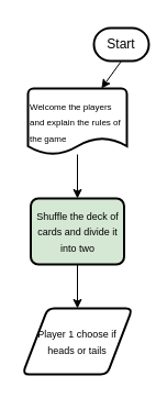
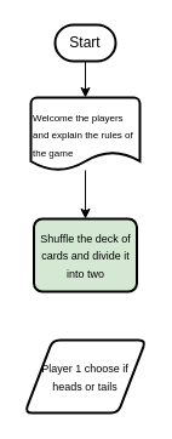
  <mxCell id="0" />
  <mxCell id="1" parent="0" />
- <mxCell id="2" value="Start" style="strokeWidth=2;html=1;shape=mxgraph.flowchart.terminator;whiteSpace=wrap;" parent="1" vertex="1"><mxGeometry x="85" y="25" width="50" height="30" as="geometry" /></mxCell>
+ <mxCell id="2" value="Start" style="strokeWidth=2;html=1;shape=mxgraph.flowchart.terminator;whiteSpace=wrap;" parent="1" vertex="1"><mxGeometry x="45" y="20" width="50" height="30" as="geometry" /></mxCell>
  <mxCell id="3" value="" style="edgeStyle=orthogonalEdgeStyle;rounded=0;orthogonalLoop=1;jettySize=auto;html=1;" edge="1" parent="1" source="4" target="7"><mxGeometry relative="1" as="geometry" /></mxCell>
  <mxCell id="4" value="&lt;font style=&quot;font-size: 8px&quot;&gt;Welcome the players and explain the rules of the game&lt;/font&gt;" style="strokeWidth=2;html=1;shape=mxgraph.flowchart.document2;whiteSpace=wrap;size=0.25;align=left;" vertex="1" parent="1"><mxGeometry x="25" y="80" width="90" height="60" as="geometry" /></mxCell>
  <mxCell id="5" value="" style="endArrow=classic;html=1;exitX=0.5;exitY=1;exitDx=0;exitDy=0;exitPerimeter=0;" edge="1" parent="1" source="2" target="4"><mxGeometry width="50" height="50" relative="1" as="geometry"><mxPoint x="405" y="310" as="sourcePoint" /><mxPoint x="455" y="260" as="targetPoint" /></mxGeometry></mxCell>
- <mxCell id="6" value="" style="edgeStyle=orthogonalEdgeStyle;rounded=0;orthogonalLoop=1;jettySize=auto;html=1;" edge="1" parent="1" source="7" target="8"><mxGeometry relative="1" as="geometry" /></mxCell>
  <mxCell id="7" value="&lt;span style=&quot;font-size: 9px&quot;&gt;Shuffle the deck of cards and divide it into two&lt;/span&gt;" style="rounded=1;whiteSpace=wrap;html=1;absoluteArcSize=1;arcSize=14;strokeWidth=2;fillColor=#d5e8d4;" vertex="1" parent="1"><mxGeometry x="27.5" y="180" width="85" height="60" as="geometry" /></mxCell>
  <mxCell id="8" value="&lt;span style=&quot;font-size: 9px&quot;&gt;Player 1 choose&amp;nbsp;if heads or tails&lt;/span&gt;" style="shape=parallelogram;html=1;strokeWidth=2;perimeter=parallelogramPerimeter;whiteSpace=wrap;rounded=1;arcSize=12;size=0.23;" vertex="1" parent="1"><mxGeometry x="20" y="280" width="100" height="60" as="geometry" /></mxCell>
